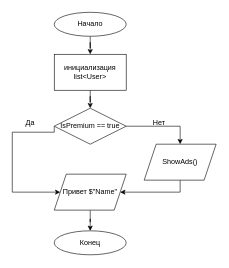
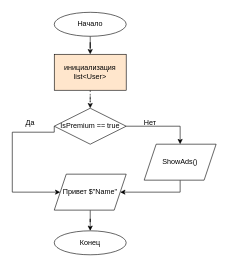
  <mxCell id="0" />
  <mxCell id="1" parent="0" />
  <mxCell id="2" value="" style="edgeStyle=orthogonalEdgeStyle;rounded=0;orthogonalLoop=1;jettySize=auto;html=1;" edge="1" parent="1" source="3" target="5"><mxGeometry relative="1" as="geometry" /></mxCell>
  <mxCell id="3" value="Начало" style="ellipse;whiteSpace=wrap;html=1;" vertex="1" parent="1"><mxGeometry x="90" y="20" width="120" height="40" as="geometry" /></mxCell>
- <mxCell id="4" value="" style="edgeStyle=orthogonalEdgeStyle;rounded=0;orthogonalLoop=1;jettySize=auto;html=1;" edge="1" parent="1" source="5" target="8"><mxGeometry relative="1" as="geometry" /></mxCell>
- <mxCell id="5" value="&lt;div&gt;инициализация&lt;/div&gt;list&amp;lt;User&amp;gt;" style="rounded=0;whiteSpace=wrap;html=1;" vertex="1" parent="1"><mxGeometry x="90" y="90" width="120" height="60" as="geometry" /></mxCell>
+ <mxCell id="4" value="" style="edgeStyle=orthogonalEdgeStyle;rounded=0;orthogonalLoop=1;jettySize=auto;html=1;dashed=1;" edge="1" parent="1" source="5" target="8"><mxGeometry relative="1" as="geometry" /></mxCell>
+ <mxCell id="5" value="&lt;div&gt;инициализация&lt;/div&gt;list&amp;lt;User&amp;gt;" style="rounded=0;whiteSpace=wrap;html=1;fillColor=#ffe6cc;" vertex="1" parent="1"><mxGeometry x="90" y="90" width="120" height="60" as="geometry" /></mxCell>
  <mxCell id="6" style="edgeStyle=orthogonalEdgeStyle;rounded=0;orthogonalLoop=1;jettySize=auto;html=1;entryX=0;entryY=0.5;entryDx=0;entryDy=0;exitX=0;exitY=0.5;exitDx=0;exitDy=0;" edge="1" parent="1" source="8" target="13"><mxGeometry relative="1" as="geometry"><mxPoint x="90" y="320" as="targetPoint" /><Array as="points"><mxPoint x="20" y="220" /><mxPoint x="20" y="320" /></Array></mxGeometry></mxCell>
  <mxCell id="7" value="" style="edgeStyle=orthogonalEdgeStyle;rounded=0;orthogonalLoop=1;jettySize=auto;html=1;entryX=0.5;entryY=0;entryDx=0;entryDy=0;" edge="1" parent="1" source="8" target="10"><mxGeometry relative="1" as="geometry" /></mxCell>
  <mxCell id="8" value="IsPremium == true" style="rhombus;whiteSpace=wrap;html=1;" vertex="1" parent="1"><mxGeometry x="90" y="180" width="120" height="60" as="geometry" /></mxCell>
  <mxCell id="9" style="edgeStyle=orthogonalEdgeStyle;rounded=0;orthogonalLoop=1;jettySize=auto;html=1;exitX=0.5;exitY=1;exitDx=0;exitDy=0;" edge="1" parent="1" source="10" target="13"><mxGeometry relative="1" as="geometry" /></mxCell>
  <mxCell id="10" value="ShowAds()" style="shape=parallelogram;perimeter=parallelogramPerimeter;whiteSpace=wrap;html=1;fixedSize=1;" vertex="1" parent="1"><mxGeometry x="240" y="240" width="120" height="60" as="geometry" /></mxCell>
  <mxCell id="11" value="Конец" style="ellipse;whiteSpace=wrap;html=1;" vertex="1" parent="1"><mxGeometry x="90" y="384.5" width="120" height="40" as="geometry" /></mxCell>
  <mxCell id="12" value="" style="edgeStyle=orthogonalEdgeStyle;rounded=0;orthogonalLoop=1;jettySize=auto;html=1;" edge="1" parent="1" source="13" target="11"><mxGeometry relative="1" as="geometry" /></mxCell>
  <mxCell id="13" value="Привет $&quot;Name&quot;" style="shape=parallelogram;perimeter=parallelogramPerimeter;whiteSpace=wrap;html=1;fixedSize=1;" vertex="1" parent="1"><mxGeometry x="90" y="290" width="120" height="60" as="geometry" /></mxCell>
  <mxCell id="14" value="Да" style="text;html=1;align=center;verticalAlign=middle;whiteSpace=wrap;rounded=0;" vertex="1" parent="1"><mxGeometry x="20" y="190" width="60" height="30" as="geometry" /></mxCell>
- <mxCell id="15" value="Нет" style="text;html=1;align=center;verticalAlign=middle;whiteSpace=wrap;rounded=0;" vertex="1" parent="1"><mxGeometry x="235" y="190" width="60" height="30" as="geometry" /></mxCell>
+ <mxCell id="15" value="Нет" style="text;html=1;align=center;verticalAlign=middle;whiteSpace=wrap;rounded=0;" vertex="1" parent="1"><mxGeometry x="220" y="190" width="60" height="30" as="geometry" /></mxCell>
